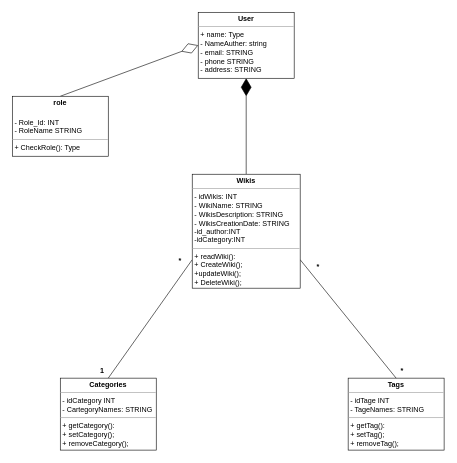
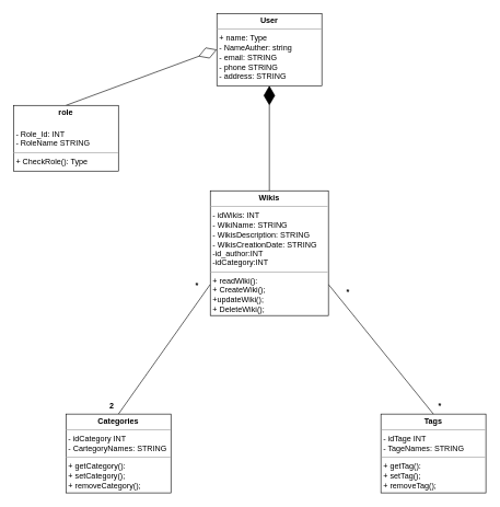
  <mxCell id="0" />
  <mxCell id="1" parent="0" />
  <mxCell id="2" value="&lt;p style=&quot;margin:0px;margin-top:4px;text-align:center;&quot;&gt;&lt;b&gt;Tags&lt;/b&gt;&lt;/p&gt;&lt;hr size=&quot;1&quot;&gt;&lt;p style=&quot;margin:0px;margin-left:4px;&quot;&gt;- idTage INT&lt;/p&gt;&lt;p style=&quot;margin:0px;margin-left:4px;&quot;&gt;- TageNames: STRING&lt;/p&gt;&lt;hr size=&quot;1&quot;&gt;&lt;p style=&quot;margin:0px;margin-left:4px;&quot;&gt;+ getTag():&lt;/p&gt;&lt;p style=&quot;margin:0px;margin-left:4px;&quot;&gt;+ setTag();&lt;/p&gt;&lt;p style=&quot;margin:0px;margin-left:4px;&quot;&gt;+ removeTag();&lt;/p&gt;" style="verticalAlign=top;align=left;overflow=fill;fontSize=12;fontFamily=Helvetica;html=1;" parent="1" vertex="1"><mxGeometry x="580" y="630" width="160" height="120" as="geometry" /></mxCell>
  <mxCell id="3" style="edgeStyle=none;html=1;exitX=0.5;exitY=0;exitDx=0;exitDy=0;endArrow=none;endFill=0;entryX=0;entryY=0.75;entryDx=0;entryDy=0;" parent="1" source="4" target="7" edge="1"><mxGeometry relative="1" as="geometry"><mxPoint x="290" y="480" as="targetPoint" /></mxGeometry></mxCell>
  <mxCell id="4" value="&lt;p style=&quot;margin:0px;margin-top:4px;text-align:center;&quot;&gt;&lt;b&gt;Categories&lt;/b&gt;&lt;/p&gt;&lt;hr size=&quot;1&quot;&gt;&lt;p style=&quot;margin:0px;margin-left:4px;&quot;&gt;- idCategory INT&lt;/p&gt;&lt;p style=&quot;margin:0px;margin-left:4px;&quot;&gt;- CartegoryNames: STRING&lt;/p&gt;&lt;hr size=&quot;1&quot;&gt;&lt;p style=&quot;margin:0px;margin-left:4px;&quot;&gt;+ getCategory():&lt;/p&gt;&lt;p style=&quot;margin:0px;margin-left:4px;&quot;&gt;+ setCategory();&lt;/p&gt;&lt;p style=&quot;margin:0px;margin-left:4px;&quot;&gt;+ removeCategory();&lt;/p&gt;" style="verticalAlign=top;align=left;overflow=fill;fontSize=12;fontFamily=Helvetica;html=1;" parent="1" vertex="1"><mxGeometry x="100" y="630" width="160" height="120" as="geometry" /></mxCell>
  <mxCell id="5" style="edgeStyle=none;html=1;exitX=1;exitY=0.75;exitDx=0;exitDy=0;entryX=0.5;entryY=0;entryDx=0;entryDy=0;endArrow=none;endFill=0;" parent="1" source="7" target="2" edge="1"><mxGeometry relative="1" as="geometry" /></mxCell>
  <mxCell id="6" style="edgeStyle=none;html=1;exitX=0.5;exitY=0;exitDx=0;exitDy=0;endArrow=diamondThin;endFill=1;startArrow=none;startFill=0;strokeWidth=1;endSize=27;" parent="1" source="7" target="8" edge="1"><mxGeometry relative="1" as="geometry"><mxPoint x="410" y="260" as="targetPoint" /></mxGeometry></mxCell>
  <mxCell id="7" value="&lt;p style=&quot;margin:0px;margin-top:4px;text-align:center;&quot;&gt;&lt;b&gt;Wikis&lt;/b&gt;&lt;/p&gt;&lt;hr size=&quot;1&quot;&gt;&lt;p style=&quot;margin:0px;margin-left:4px;&quot;&gt;- idWikis: INT&lt;/p&gt;&lt;p style=&quot;margin:0px;margin-left:4px;&quot;&gt;- WikiName: STRING&lt;/p&gt;&lt;p style=&quot;margin:0px;margin-left:4px;&quot;&gt;- WikisDescription: STRING&lt;/p&gt;&lt;p style=&quot;margin:0px;margin-left:4px;&quot;&gt;- WikisCreationDate: STRING&lt;/p&gt;&lt;p style=&quot;margin:0px;margin-left:4px;&quot;&gt;-id_author:INT&lt;/p&gt;&lt;p style=&quot;margin:0px;margin-left:4px;&quot;&gt;-idCategory:INT&lt;/p&gt;&lt;hr size=&quot;1&quot;&gt;&lt;p style=&quot;margin:0px;margin-left:4px;&quot;&gt;+ readWiki():&lt;/p&gt;&lt;p style=&quot;margin:0px;margin-left:4px;&quot;&gt;+ CreateWiki();&lt;/p&gt;&lt;p style=&quot;margin:0px;margin-left:4px;&quot;&gt;+updateWiki();&lt;/p&gt;&lt;p style=&quot;margin:0px;margin-left:4px;&quot;&gt;+ DeleteWiki();&lt;/p&gt;" style="verticalAlign=top;align=left;overflow=fill;fontSize=12;fontFamily=Helvetica;html=1;" parent="1" vertex="1"><mxGeometry x="320" y="290" width="180" height="190" as="geometry" /></mxCell>
  <mxCell id="8" value="&lt;p style=&quot;margin:0px;margin-top:4px;text-align:center;&quot;&gt;&lt;b&gt;User&lt;/b&gt;&lt;/p&gt;&lt;hr size=&quot;1&quot;&gt;&lt;p style=&quot;margin:0px;margin-left:4px;&quot;&gt;+ name: Type&lt;/p&gt;&lt;p style=&quot;margin: 0px 0px 0px 4px;&quot;&gt;- NameAuther: string&lt;/p&gt;&lt;p style=&quot;margin: 0px 0px 0px 4px;&quot;&gt;- email: STRING&lt;/p&gt;&lt;p style=&quot;margin: 0px 0px 0px 4px;&quot;&gt;- phone STRING&lt;/p&gt;&lt;p style=&quot;margin: 0px 0px 0px 4px;&quot;&gt;- address: STRING&lt;/p&gt;&lt;p style=&quot;margin: 0px 0px 0px 4px;&quot;&gt;&lt;br&gt;&lt;/p&gt;" style="verticalAlign=top;align=left;overflow=fill;fontSize=12;fontFamily=Helvetica;html=1;" parent="1" vertex="1"><mxGeometry x="330" y="20" width="160" height="110" as="geometry" /></mxCell>
  <mxCell id="9" style="edgeStyle=none;html=1;exitX=0.5;exitY=0;exitDx=0;exitDy=0;entryX=0;entryY=0.5;entryDx=0;entryDy=0;strokeWidth=1;startArrow=none;startFill=0;endArrow=diamondThin;endFill=0;endSize=27;" parent="1" source="10" target="8" edge="1"><mxGeometry relative="1" as="geometry" /></mxCell>
  <mxCell id="10" value="&lt;p style=&quot;margin:0px;margin-top:4px;text-align:center;&quot;&gt;&lt;b&gt;role&lt;/b&gt;&lt;/p&gt;&lt;p style=&quot;margin:0px;margin-top:4px;text-align:center;&quot;&gt;&lt;b&gt;&lt;br&gt;&lt;/b&gt;&lt;/p&gt;&lt;p style=&quot;margin:0px;margin-left:4px;&quot;&gt;- Role_Id: INT&lt;/p&gt;&lt;p style=&quot;margin:0px;margin-left:4px;&quot;&gt;- RoleName STRING&lt;/p&gt;&lt;hr size=&quot;1&quot;&gt;&lt;p style=&quot;margin:0px;margin-left:4px;&quot;&gt;+ CheckRole(): Type&lt;/p&gt;" style="verticalAlign=top;align=left;overflow=fill;fontSize=12;fontFamily=Helvetica;html=1;" parent="1" vertex="1"><mxGeometry x="20" y="160" width="160" height="100" as="geometry" /></mxCell>
  <mxCell id="11" value="*" style="text;align=center;fontStyle=1;verticalAlign=middle;spacingLeft=3;spacingRight=3;strokeColor=none;rotatable=0;points=[[0,0.5],[1,0.5]];portConstraint=eastwest;" parent="1" vertex="1"><mxGeometry x="490" y="430" width="80" height="26" as="geometry" /></mxCell>
  <mxCell id="12" value="*" style="text;align=center;fontStyle=1;verticalAlign=middle;spacingLeft=3;spacingRight=3;strokeColor=none;rotatable=0;points=[[0,0.5],[1,0.5]];portConstraint=eastwest;" parent="1" vertex="1"><mxGeometry x="630" y="604" width="80" height="26" as="geometry" /></mxCell>
  <mxCell id="13" value="*" style="text;align=center;fontStyle=1;verticalAlign=middle;spacingLeft=3;spacingRight=3;strokeColor=none;rotatable=0;points=[[0,0.5],[1,0.5]];portConstraint=eastwest;" parent="1" vertex="1"><mxGeometry x="260" y="420" width="80" height="26" as="geometry" /></mxCell>
- <mxCell id="14" value="1" style="text;align=center;fontStyle=1;verticalAlign=middle;spacingLeft=3;spacingRight=3;strokeColor=none;rotatable=0;points=[[0,0.5],[1,0.5]];portConstraint=eastwest;" parent="1" vertex="1"><mxGeometry x="130" y="604" width="80" height="26" as="geometry" /></mxCell>
+ <mxCell id="14" value="2" style="text;align=center;fontStyle=1;verticalAlign=middle;spacingLeft=3;spacingRight=3;strokeColor=none;rotatable=0;points=[[0,0.5],[1,0.5]];portConstraint=eastwest;" parent="1" vertex="1"><mxGeometry x="130" y="604" width="80" height="26" as="geometry" /></mxCell>
